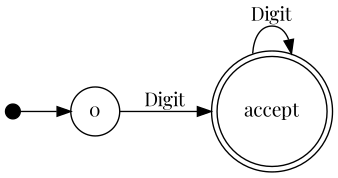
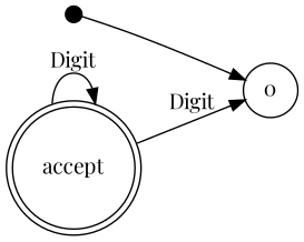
  digraph {
    rankdir=LR
    fontname="Playfair Display"
    node [color=black fontname="Playfair Display" style=solid]
    edge [fontname="Playfair Display"]
    n1 [label=start shape=point width=.15]
    n2 [label=0 shape=circle width=.15]
    accept [shape=doublecircle width=.15]
    n1 -> n2
-   n2 -> accept [label=Digit]
+   accept -> n2 [label=Digit]
    accept -> accept [label=Digit]
  }
